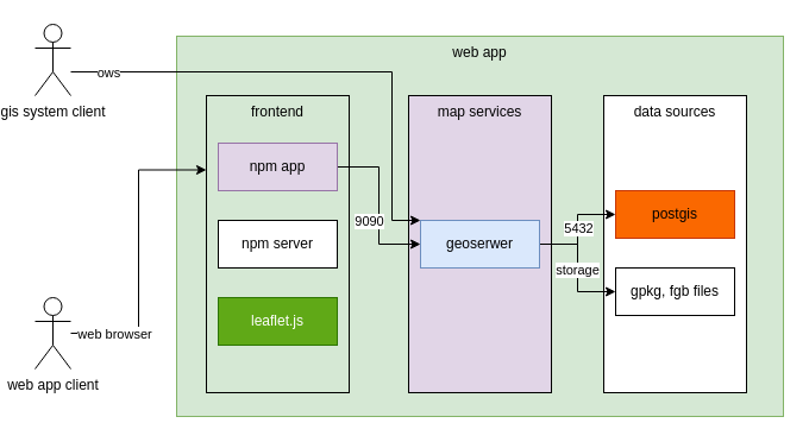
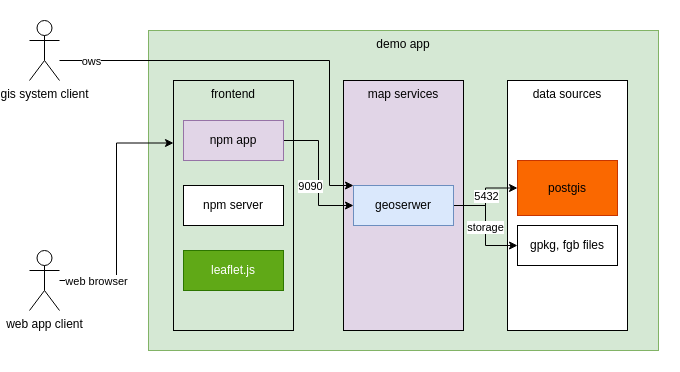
  <mxCell id="0" />
  <mxCell id="1" parent="0" />
- <mxCell id="2" value="web app" style="rounded=0;whiteSpace=wrap;html=1;verticalAlign=top;fillColor=#d5e8d4;strokeColor=#82b366;" vertex="1" parent="1"><mxGeometry x="139" y="30" width="510" height="320" as="geometry" /></mxCell>
+ <mxCell id="2" value="demo app" style="rounded=0;whiteSpace=wrap;html=1;verticalAlign=top;fillColor=#d5e8d4;strokeColor=#82b366;" vertex="1" parent="1"><mxGeometry x="139" y="30" width="510" height="320" as="geometry" /></mxCell>
  <mxCell id="3" value="frontend" style="rounded=0;whiteSpace=wrap;html=1;verticalAlign=top;fillColor=#d5e8d4;" vertex="1" parent="1"><mxGeometry x="164" y="80" width="120" height="250" as="geometry" /></mxCell>
  <mxCell id="4" value="map services" style="rounded=0;whiteSpace=wrap;html=1;verticalAlign=top;fillColor=#e1d5e7;" vertex="1" parent="1"><mxGeometry x="334" y="80" width="120" height="250" as="geometry" /></mxCell>
  <mxCell id="5" value="data sources" style="rounded=0;whiteSpace=wrap;html=1;verticalAlign=top;" vertex="1" parent="1"><mxGeometry x="498" y="80" width="120" height="250" as="geometry" /></mxCell>
  <mxCell id="6" style="edgeStyle=orthogonalEdgeStyle;rounded=0;orthogonalLoop=1;jettySize=auto;html=1;entryX=0;entryY=0.5;entryDx=0;entryDy=0;" edge="1" parent="1" source="8" target="15"><mxGeometry relative="1" as="geometry" /></mxCell>
  <mxCell id="7" value="9090" style="edgeLabel;html=1;align=center;verticalAlign=middle;resizable=0;points=[];" vertex="1" connectable="0" parent="6"><mxGeometry x="-0.046" y="-1" relative="1" as="geometry"><mxPoint x="-8" y="16" as="offset" /></mxGeometry></mxCell>
  <mxCell id="8" value="npm app" style="rounded=0;whiteSpace=wrap;html=1;fillColor=#e1d5e7;strokeColor=#9673a6;" vertex="1" parent="1"><mxGeometry x="174" y="120" width="100" height="40" as="geometry" /></mxCell>
  <mxCell id="9" value="npm server" style="rounded=0;whiteSpace=wrap;html=1;" vertex="1" parent="1"><mxGeometry x="174" y="185" width="100" height="40" as="geometry" /></mxCell>
  <mxCell id="10" value="leaflet.js" style="rounded=0;whiteSpace=wrap;html=1;fillColor=#60a917;fontColor=#ffffff;strokeColor=#2D7600;" vertex="1" parent="1"><mxGeometry x="174" y="250" width="100" height="40" as="geometry" /></mxCell>
  <mxCell id="11" style="edgeStyle=orthogonalEdgeStyle;rounded=0;orthogonalLoop=1;jettySize=auto;html=1;entryX=0;entryY=0.5;entryDx=0;entryDy=0;" edge="1" parent="1" source="15" target="16"><mxGeometry relative="1" as="geometry" /></mxCell>
  <mxCell id="12" value="5432" style="edgeLabel;html=1;align=center;verticalAlign=middle;resizable=0;points=[];" vertex="1" connectable="0" parent="11"><mxGeometry x="0.025" relative="1" as="geometry"><mxPoint as="offset" /></mxGeometry></mxCell>
  <mxCell id="13" style="edgeStyle=orthogonalEdgeStyle;rounded=0;orthogonalLoop=1;jettySize=auto;html=1;entryX=0;entryY=0.5;entryDx=0;entryDy=0;" edge="1" parent="1" source="15" target="17"><mxGeometry relative="1" as="geometry" /></mxCell>
  <mxCell id="14" value="storage" style="edgeLabel;html=1;align=center;verticalAlign=middle;resizable=0;points=[];" vertex="1" connectable="0" parent="13"><mxGeometry x="0.027" y="-1" relative="1" as="geometry"><mxPoint as="offset" /></mxGeometry></mxCell>
  <mxCell id="15" value="geoserwer" style="rounded=0;whiteSpace=wrap;html=1;fillColor=#dae8fc;strokeColor=#6c8ebf;" vertex="1" parent="1"><mxGeometry x="344" y="185" width="100" height="40" as="geometry" /></mxCell>
- <mxCell id="16" value="postgis" style="rounded=0;whiteSpace=wrap;html=1;fillColor=#fa6800;fontColor=#000000;strokeColor=#C73500;" vertex="1" parent="1"><mxGeometry x="508" y="160" width="100" height="40" as="geometry" /></mxCell>
+ <mxCell id="16" value="postgis" style="rounded=0;whiteSpace=wrap;html=1;fillColor=#fa6800;fontColor=#000000;strokeColor=#C73500;" vertex="1" parent="1"><mxGeometry x="508" y="160" width="100" height="55" as="geometry" /></mxCell>
  <mxCell id="17" value="gpkg, fgb files" style="rounded=0;whiteSpace=wrap;html=1;" vertex="1" parent="1"><mxGeometry x="508" y="225" width="100" height="40" as="geometry" /></mxCell>
  <mxCell id="18" style="edgeStyle=orthogonalEdgeStyle;rounded=0;orthogonalLoop=1;jettySize=auto;html=1;entryX=0;entryY=0;entryDx=0;entryDy=0;" edge="1" parent="1" source="20" target="15"><mxGeometry relative="1" as="geometry"><Array as="points"><mxPoint x="320" y="60" /><mxPoint x="320" y="185" /></Array></mxGeometry></mxCell>
  <mxCell id="19" value="ows" style="edgeLabel;html=1;align=center;verticalAlign=middle;resizable=0;points=[];" vertex="1" connectable="0" parent="18"><mxGeometry x="-0.85" relative="1" as="geometry"><mxPoint as="offset" /></mxGeometry></mxCell>
  <mxCell id="20" value="gis system client" style="shape=umlActor;verticalLabelPosition=bottom;verticalAlign=top;html=1;outlineConnect=0;" vertex="1" parent="1"><mxGeometry x="20" y="20" width="30" height="60" as="geometry" /></mxCell>
  <mxCell id="21" style="edgeStyle=orthogonalEdgeStyle;rounded=0;orthogonalLoop=1;jettySize=auto;html=1;entryX=0;entryY=0.25;entryDx=0;entryDy=0;" edge="1" parent="1" source="23" target="3"><mxGeometry relative="1" as="geometry" /></mxCell>
  <mxCell id="22" value="web browser" style="edgeLabel;html=1;align=center;verticalAlign=middle;resizable=0;points=[];" vertex="1" connectable="0" parent="21"><mxGeometry x="-0.78" y="-1" relative="1" as="geometry"><mxPoint x="8" y="-1" as="offset" /></mxGeometry></mxCell>
  <mxCell id="23" value="web app client" style="shape=umlActor;verticalLabelPosition=bottom;verticalAlign=top;html=1;outlineConnect=0;" vertex="1" parent="1"><mxGeometry x="20" y="250" width="30" height="60" as="geometry" /></mxCell>
